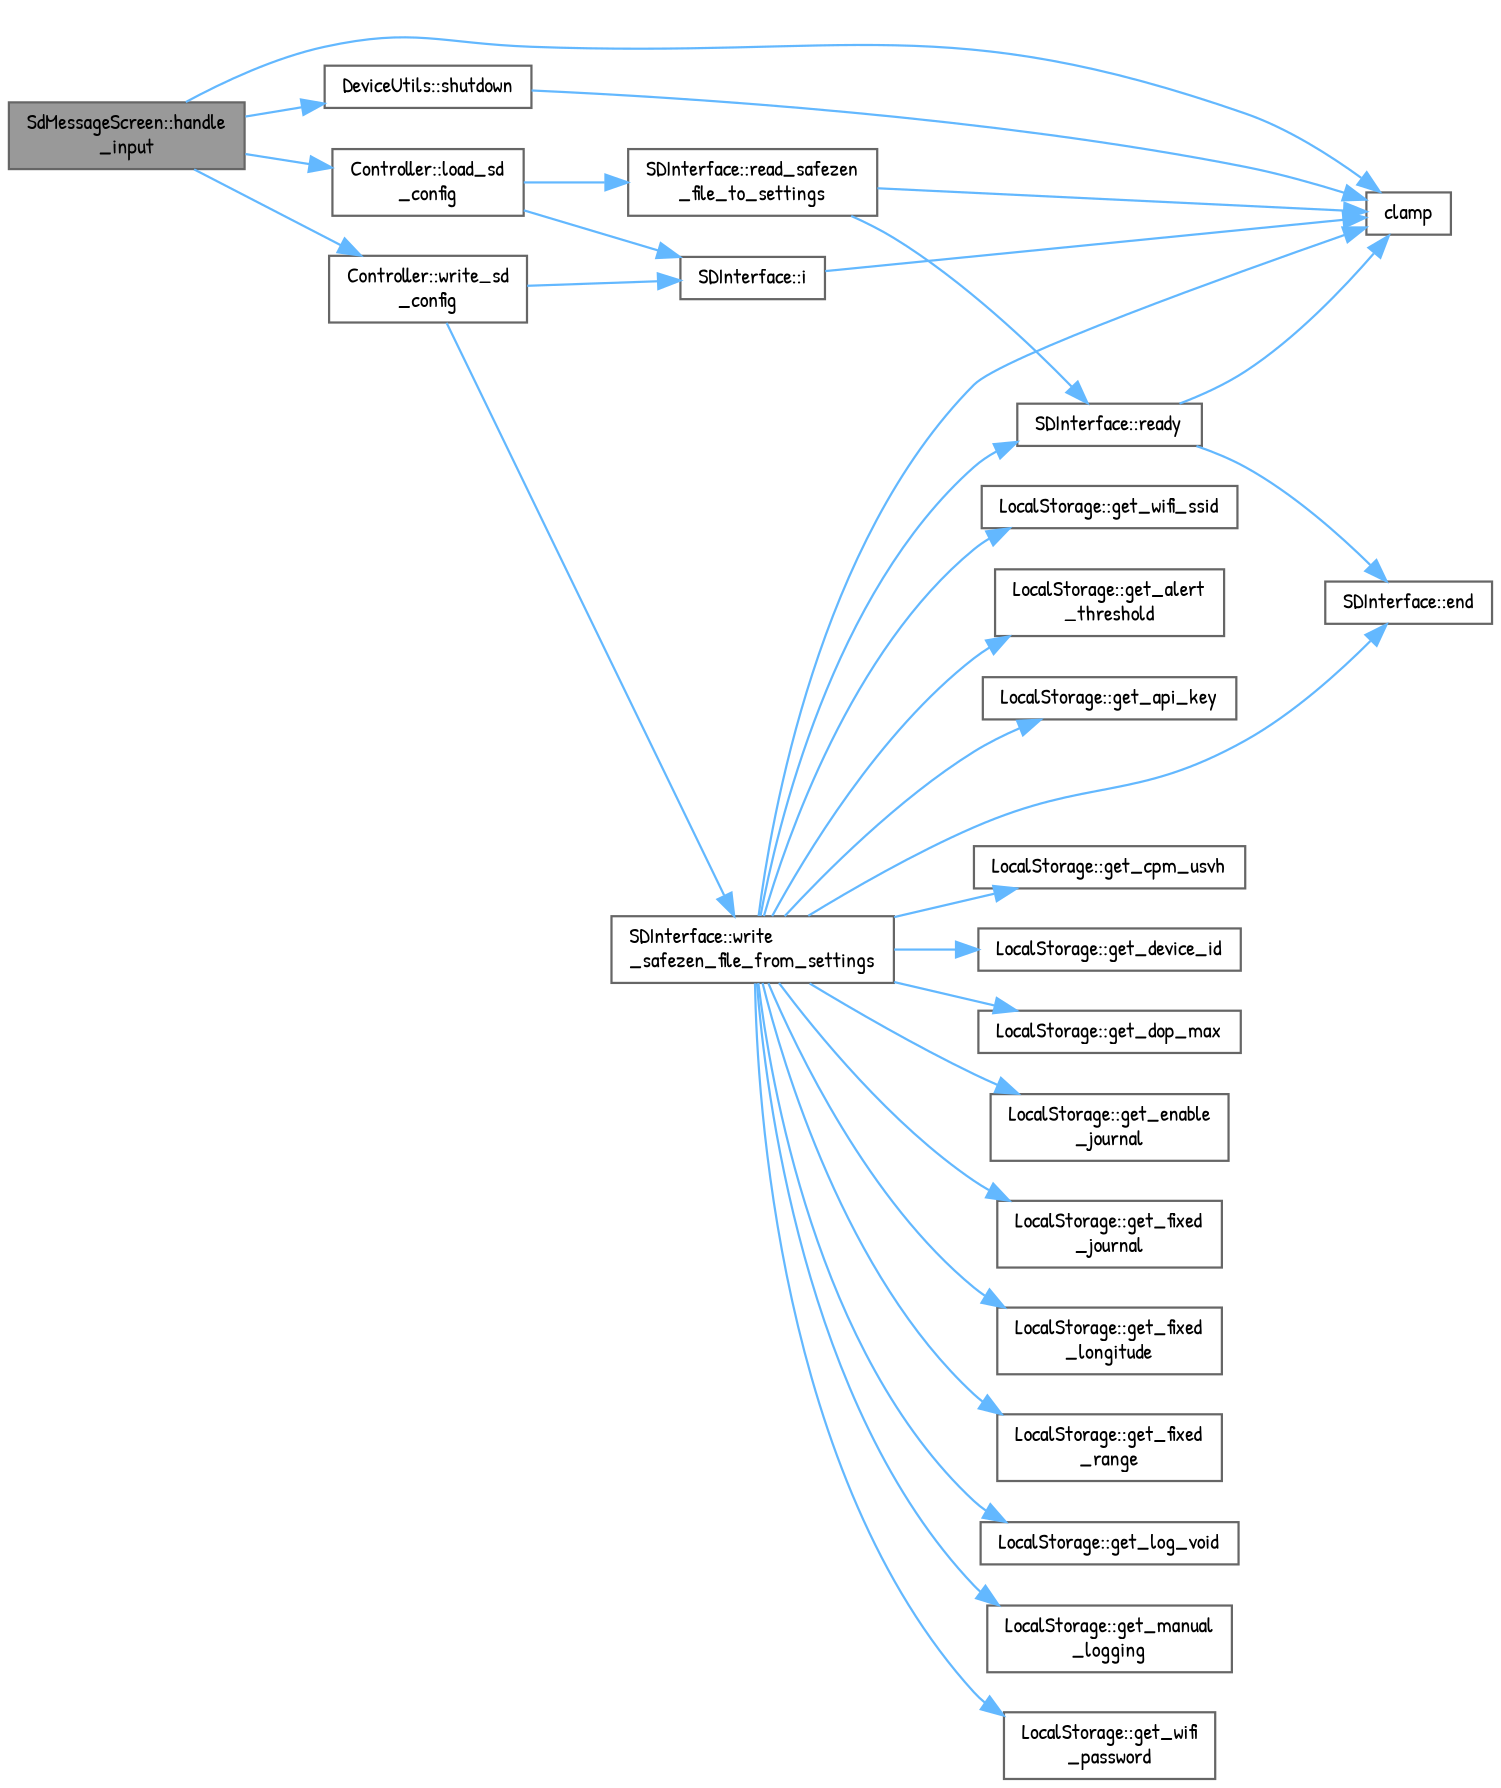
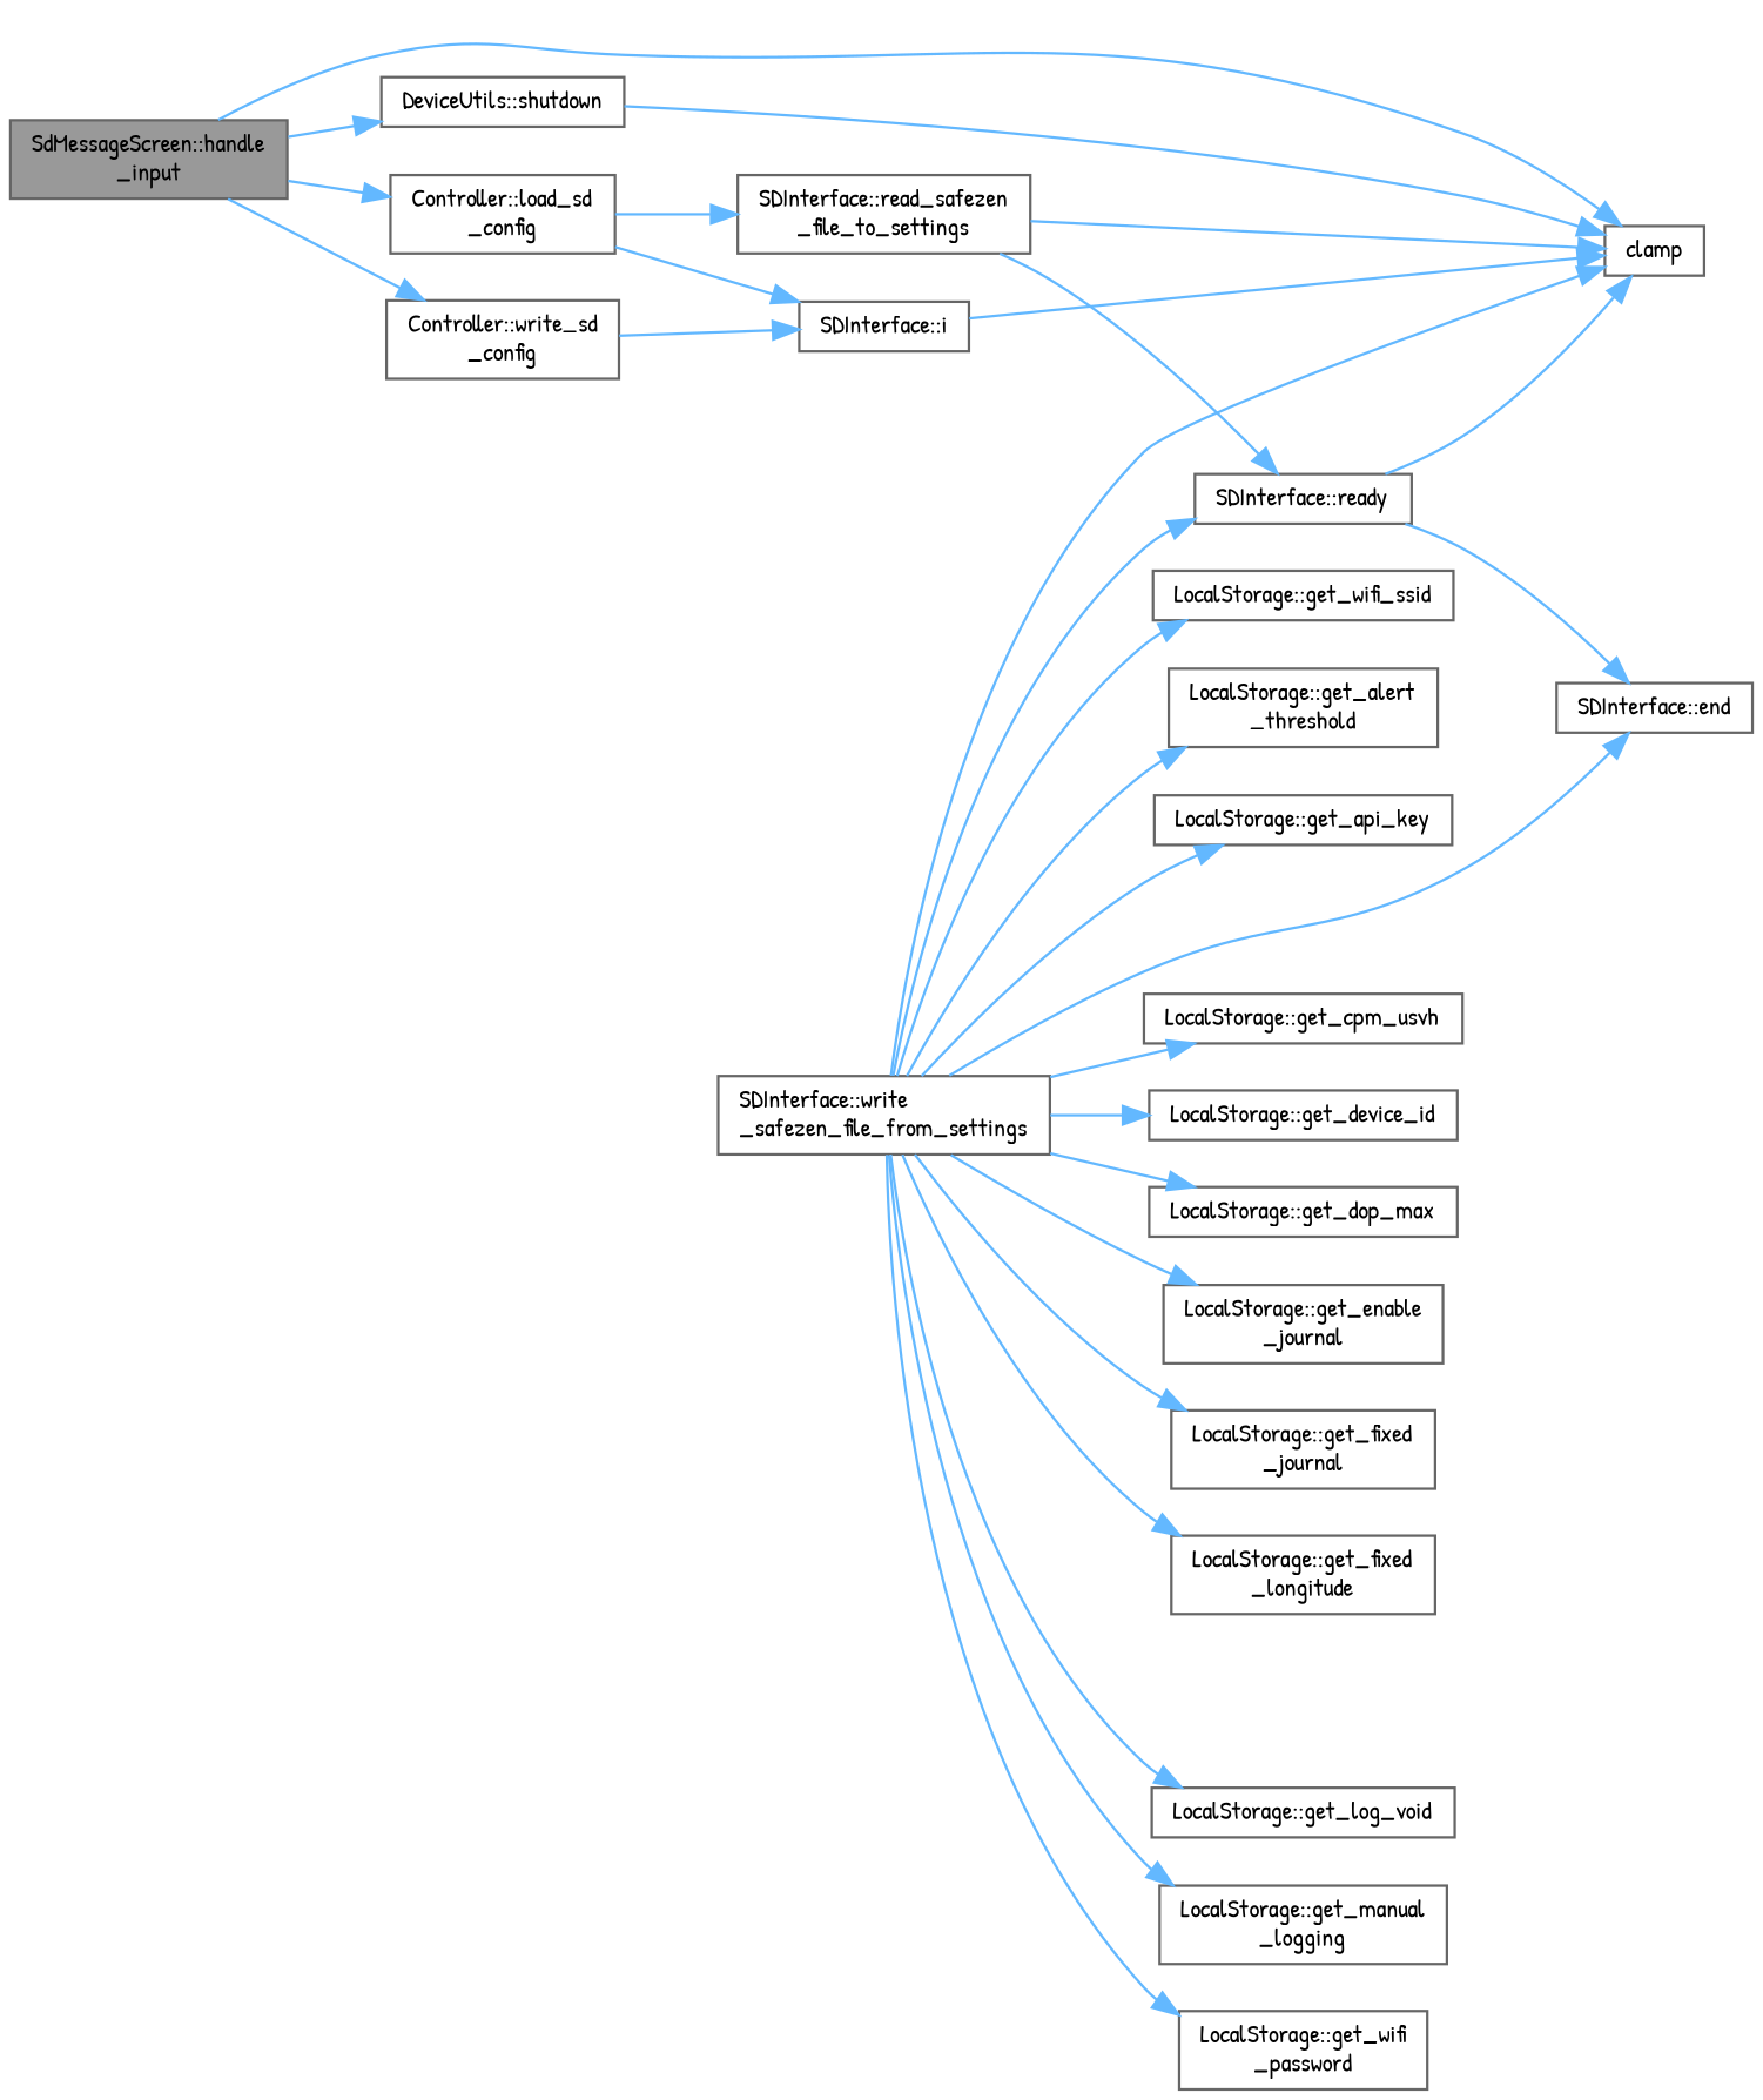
  digraph {
    fontname="Patrick Hand"
    rankdir=LR
    node [color=grey40 fillcolor=white fontname="Patrick Hand" fontsize=10 shape=box style=filled]
    edge [color=steelblue1 fontname="Patrick Hand" fontsize=10 labelfontname=Helvetica labelfontsize=10 style=solid]
    n1 [color=gray40 fillcolor=grey60 fontcolor=black height=0.2 label="SdMessageScreen::handle\l_input" width=0.4]
    n2 [height=0.2 label=clamp width=0.4]
    n3 [height=0.2 label="Controller::load_sd\l_config" width=0.4]
    n4 [height=0.2 label="DeviceUtils::shutdown" width=0.4]
    n5 [height=0.2 label="Controller::write_sd\l_config" width=0.4]
    n6 [height=0.2 label="SDInterface::i" width=0.4]
    n7 [height=0.2 label="SDInterface::read_safezen\l_file_to_settings" width=0.4]
    n8 [height=0.2 label="SDInterface::write\l_safezen_file_from_settings" width=0.4]
    n9 [height=0.2 label="SDInterface::ready" width=0.4]
    n10 [height=0.2 label="SDInterface::end" width=0.4]
    n11 [height=0.2 label="LocalStorage::get_alert\l_threshold" width=0.4]
    n12 [height=0.2 label="LocalStorage::get_api_key" width=0.4]
    n13 [height=0.2 label="LocalStorage::get_cpm_usvh" width=0.4]
    n14 [height=0.2 label="LocalStorage::get_device_id" width=0.4]
    n15 [height=0.2 label="LocalStorage::get_dop_max" width=0.4]
    n16 [height=0.2 label="LocalStorage::get_enable\l_journal" width=0.4]
    n17 [height=0.2 label="LocalStorage::get_fixed\l_journal" width=0.4]
    n18 [height=0.2 label="LocalStorage::get_fixed\l_longitude" width=0.4]
-   n19 [height=0.2 label="LocalStorage::get_fixed\l_range" width=0.4]
    n20 [height=0.2 label="LocalStorage::get_log_void" width=0.4]
    n21 [height=0.2 label="LocalStorage::get_manual\l_logging" width=0.4]
    n22 [height=0.2 label="LocalStorage::get_wifi\l_password" width=0.4]
    n23 [height=0.2 label="LocalStorage::get_wifi_ssid" width=0.4]
    n1 -> n2
    n1 -> n3
    n1 -> n4
    n1 -> n5
    n3 -> n6
    n3 -> n7
    n4 -> n2
    n5 -> n6
-   n5 -> n8
    n6 -> n2
    n7 -> n2
    n7 -> n9
    n8 -> n2
    n8 -> n9
    n8 -> n10
    n8 -> n11
    n8 -> n12
    n8 -> n13
    n8 -> n14
    n8 -> n15
    n8 -> n16
    n8 -> n17
    n8 -> n18
-   n8 -> n19
    n8 -> n20
    n8 -> n21
    n8 -> n22
    n8 -> n23
    n9 -> n2
    n9 -> n10
  }
